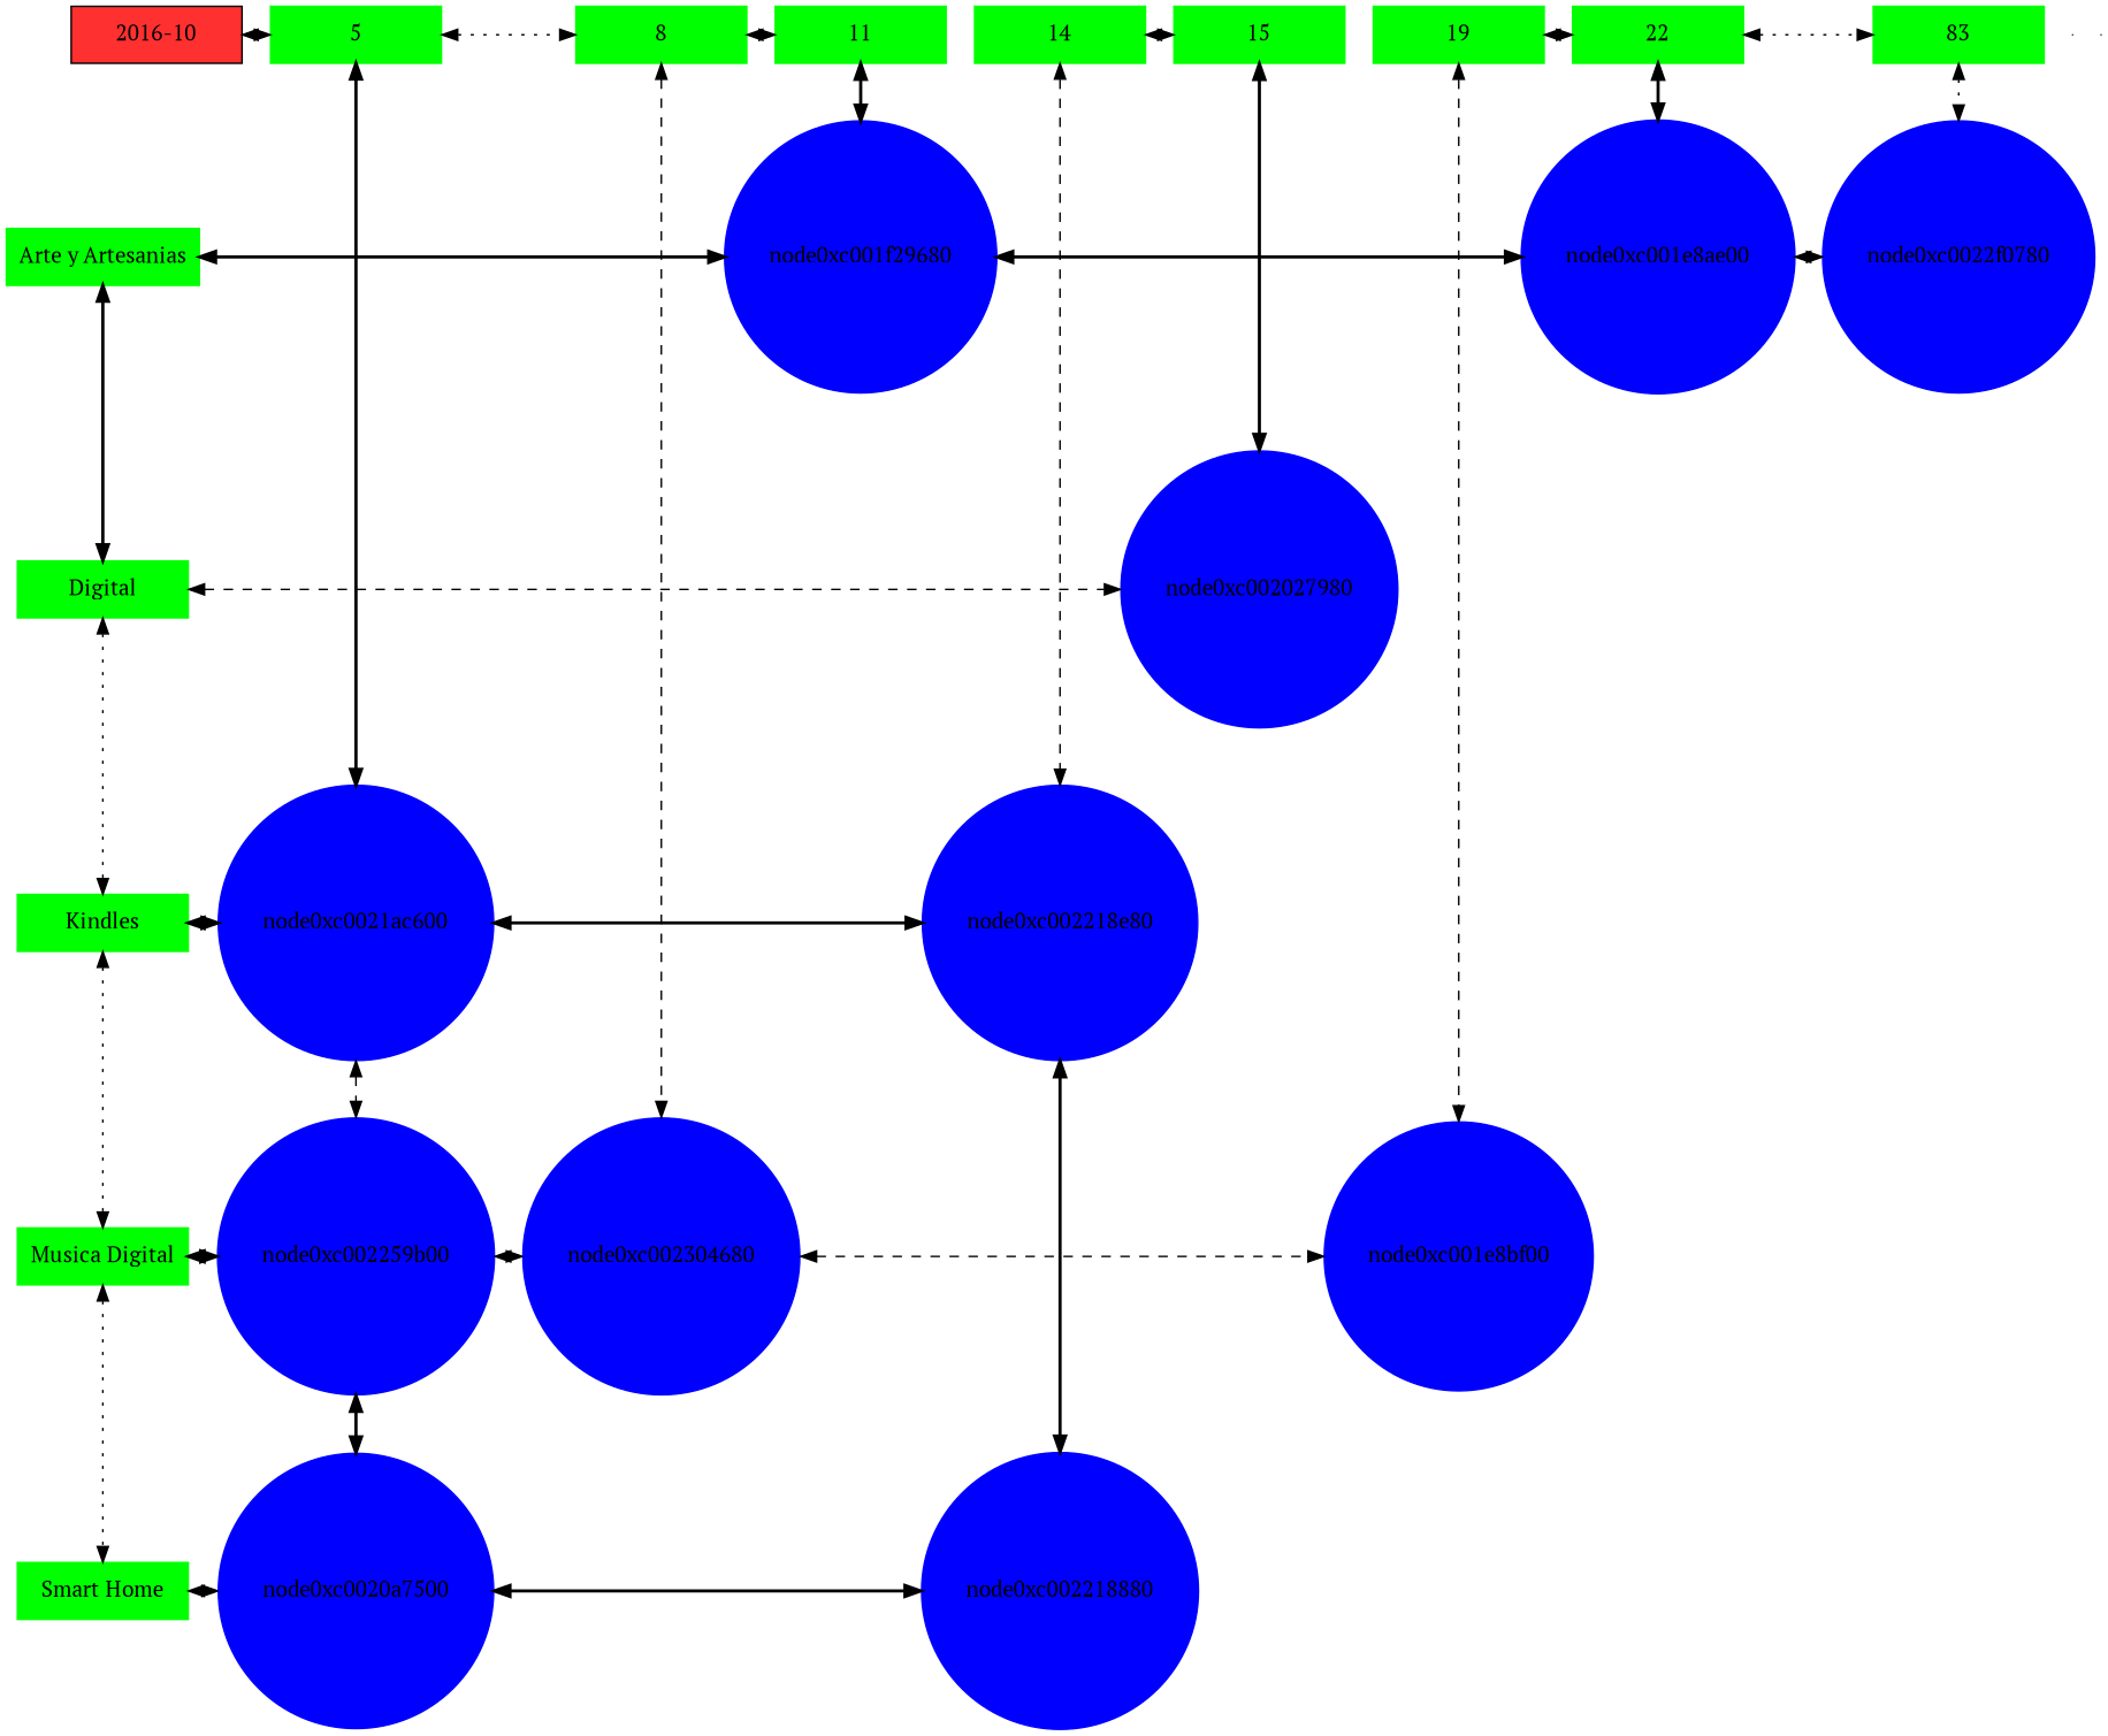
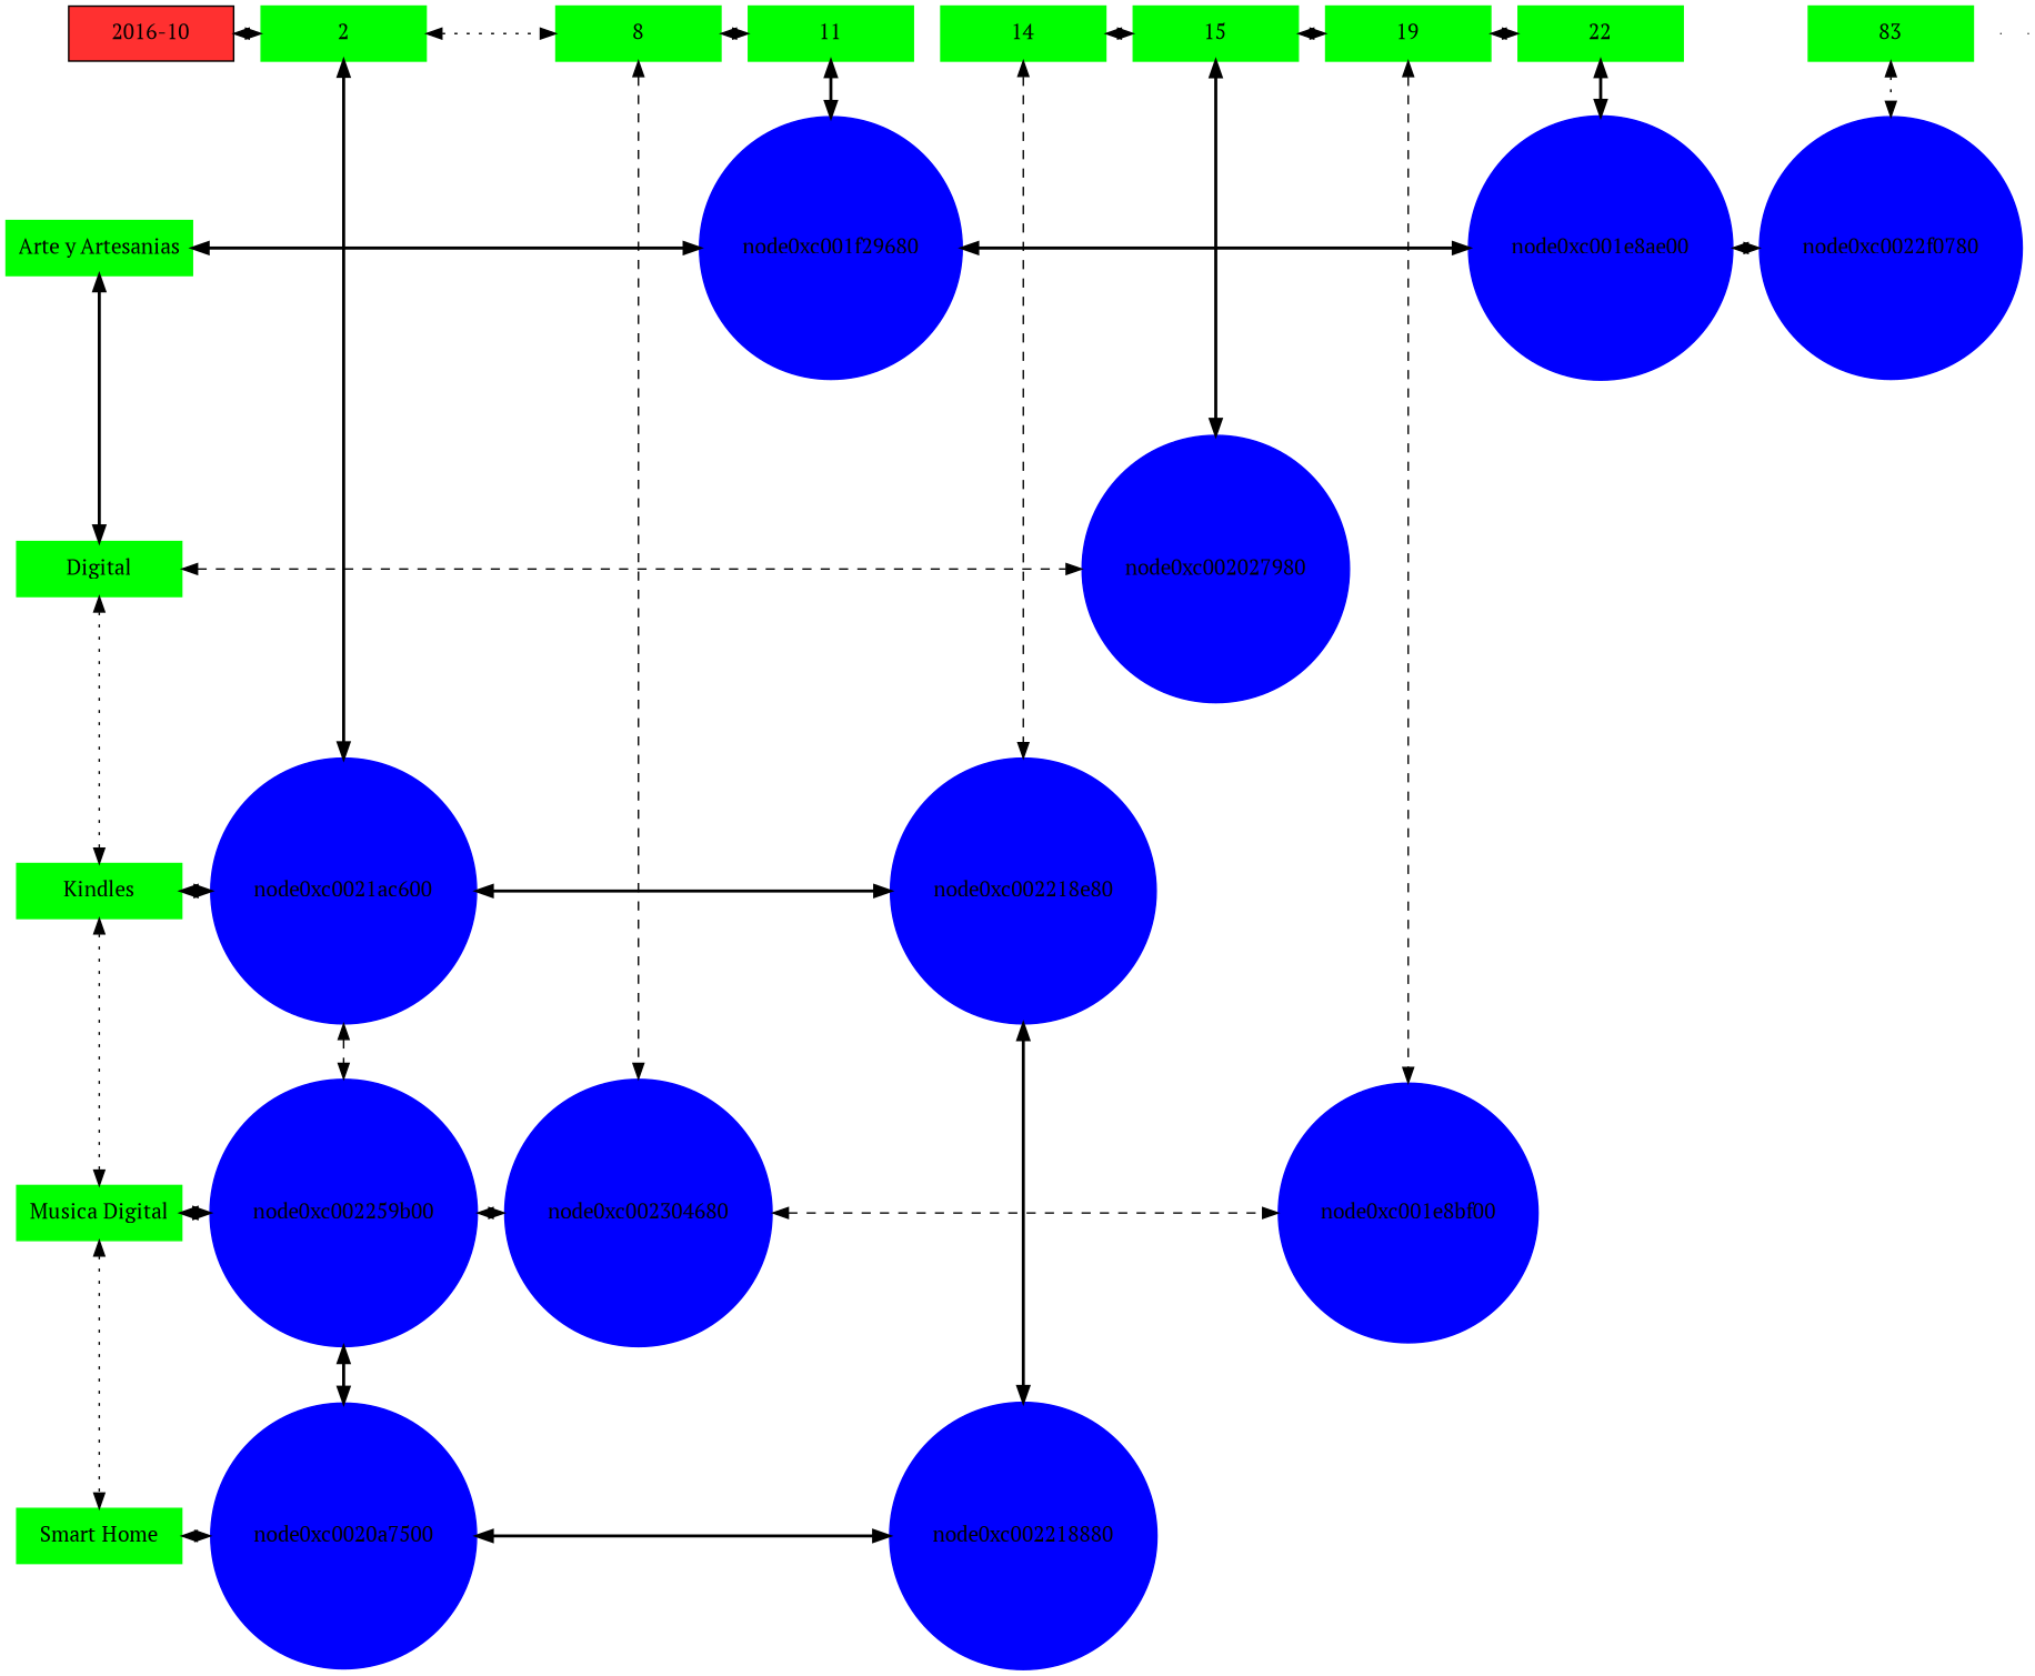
  digraph {
    fontname="PT Serif"
    node [fontname="PT Serif" group=1 shape=box style=filled color=green]
    edge [dir=both fontname="PT Serif" style=bold]
    n1 [fillcolor=firebrick1 label="2016-10" width=1.5 color=""]
-   n2 [group=5 label=5 width=1.5]
+   n2 [group=5 label=2 width=1.5]
    n3 [group=8 label=8 width=1.5]
    n4 [group=11 label=11 width=1.5]
    n5 [group=14 label=14 width=1.5]
    n6 [group=15 label=15 width=1.5]
    n7 [group=18 label=19 width=1.5]
    n8 [group=22 label=22 width=1.5]
    n9 [group=23 label=83 width=1.5]
    n10 [label="Arte y Artesanias" width=1.5]
    node0xc001f29680 [color=blue group=11 shape=circle width=0.5]
    node0xc001e8ae00 [color=blue group=22 shape=circle width=0.5]
    node0xc0022f0780 [color=blue group=23 shape=circle width=0.5]
    n14 [label=Digital width=1.5]
    node0xc002027980 [color=blue group=15 shape=circle width=0.5]
    n16 [label=Kindles width=1.5]
    node0xc0021ac600 [color=blue group=5 shape=circle width=0.5]
    node0xc002218e80 [color=blue group=14 shape=circle width=0.5]
    n19 [label="Musica Digital" width=1.5]
    node0xc002259b00 [color=blue group=5 shape=circle width=0.5]
    node0xc002304680 [color=blue group=8 shape=circle width=0.5]
    node0xc001e8bf00 [color=blue group=18 shape=circle width=0.5]
    n23 [label="Smart Home" width=1.5]
    node0xc0020a7500 [color=blue group=5 shape=circle width=0.5]
    node0xc002218880 [color=blue group=14 shape=circle width=0.5]
    e0 [shape=point width=0 group="" style="" color=""]
    e1 [shape=point width=0 group="" style="" color=""]
    subgraph sub_1 {
      rank=same
      n1
      n2
    }
    subgraph sub_2 {
      rank=same
      n2
      n3
    }
    subgraph sub_3 {
      rank=same
      n3
      n4
    }
    subgraph sub_4 {
      rank=same
      n4
      n5
    }
    subgraph sub_5 {
      rank=same
      n5
      n6
    }
    subgraph sub_6 {
      rank=same
      n6
      n7
    }
    subgraph sub_7 {
      rank=same
      n7
      n8
    }
    subgraph sub_8 {
      rank=same
      n8
      n9
    }
    subgraph sub_9 {
      rank=same
      n10
      node0xc001f29680
    }
    subgraph sub_10 {
      rank=same
      node0xc001f29680
      node0xc001e8ae00
    }
    subgraph sub_11 {
      rank=same
      node0xc001e8ae00
      node0xc0022f0780
    }
    subgraph sub_12 {
      rank=same
      n14
      node0xc002027980
    }
    subgraph sub_13 {
      rank=same
      n16
      node0xc0021ac600
    }
    subgraph sub_14 {
      rank=same
      node0xc0021ac600
      node0xc002218e80
    }
    subgraph sub_15 {
      rank=same
      n19
      node0xc002259b00
    }
    subgraph sub_16 {
      rank=same
      node0xc002259b00
      node0xc002304680
    }
    subgraph sub_17 {
      rank=same
      node0xc002304680
      node0xc001e8bf00
    }
    subgraph sub_18 {
      rank=same
      n23
      node0xc0020a7500
    }
    subgraph sub_19 {
      rank=same
      node0xc0020a7500
      node0xc002218880
    }
    n1 -> n2 [style=dotted]
    n2 -> n3 [style=dotted]
    n2 -> node0xc0021ac600
    n3 -> n4 [style=dashed]
    n3 -> node0xc002304680 [style=dashed]
    n4 -> node0xc001f29680
    n5 -> n6 [style=dashed]
    n5 -> node0xc002218e80 [style=dashed]
+   n6 -> n7 [style=dotted]
    n6 -> node0xc002027980
    n7 -> n8 [style=dotted]
    n7 -> node0xc001e8bf00 [style=dashed]
-   n8 -> n9 [style=dotted]
    n8 -> node0xc001e8ae00
    n9 -> node0xc0022f0780 [style=dotted]
    n10 -> node0xc001f29680
    n10 -> n14
    node0xc001f29680 -> node0xc001e8ae00
    node0xc001e8ae00 -> node0xc0022f0780 [style=dashed]
    n14 -> node0xc002027980 [style=dashed]
    n14 -> n16 [style=dotted]
    n16 -> node0xc0021ac600
    n16 -> n19 [style=dotted]
    node0xc0021ac600 -> node0xc002218e80
    node0xc0021ac600 -> node0xc002259b00 [style=dashed]
    node0xc002218e80 -> node0xc002218880
    n19 -> node0xc002259b00
    n19 -> n23 [style=dotted]
    node0xc002259b00 -> node0xc002304680 [style=dashed]
    node0xc002259b00 -> node0xc0020a7500
    node0xc002304680 -> node0xc001e8bf00 [style=dashed]
    n23 -> node0xc0020a7500 [style=dashed]
    node0xc0020a7500 -> node0xc002218880
  }
